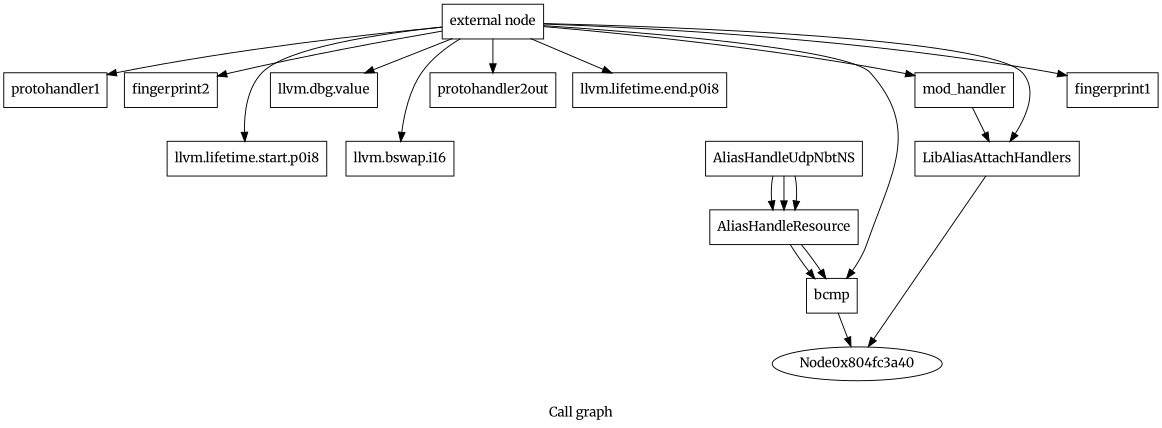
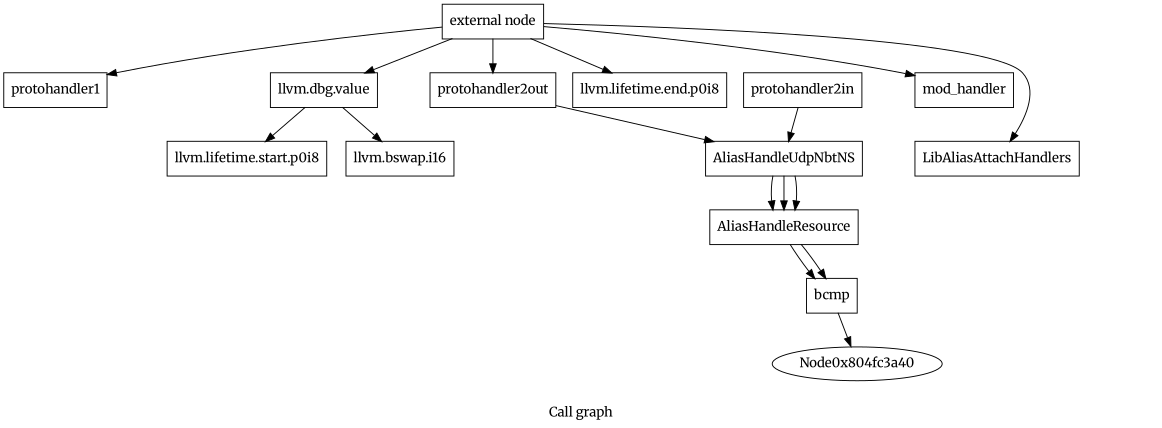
  digraph {
    fontname=Merriweather
    label="Call graph"
    node [fontname=Merriweather shape=record]
    edge [fontname=Merriweather]
    n1 [label="{external node}"]
-   n2 [label="{fingerprint1}"]
    n3 [label="{protohandler1}"]
-   n4 [label="{fingerprint2}"]
    n5 [label="{protohandler2out}"]
    n6 [label="{llvm.dbg.value}"]
    n7 [label="{llvm.lifetime.start.p0i8}"]
    n8 [label="{llvm.bswap.i16}"]
    n9 [label="{llvm.lifetime.end.p0i8}"]
    n10 [label="{bcmp}"]
    n11 [label="{mod_handler}"]
    n12 [label="{LibAliasAttachHandlers}"]
+   n13 [label="{protohandler2in}"]
    n14 [label="{AliasHandleUdpNbtNS}"]
    n15 [label=Node0x804fc3a40 shape=""]
    n16 [label="{AliasHandleResource}"]
-   n1 -> n2
    n1 -> n3
-   n1 -> n4
    n1 -> n5
    n1 -> n6
-   n1 -> n7
-   n1 -> n8
+   n6 -> n7
+   n6 -> n8
    n1 -> n9
-   n1 -> n10
    n1 -> n11
    n1 -> n12
+   n5 -> n14
    n10 -> n15
-   n11 -> n12
-   n12 -> n15
+   n13 -> n14
    n14 -> n16
    n14 -> n16
    n14 -> n16
    n16 -> n10
    n16 -> n10
  }
